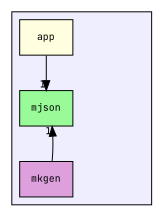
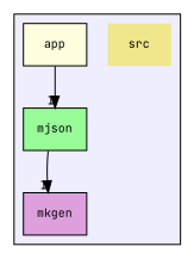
  digraph {
    compound=true
    fontname="JetBrains Mono"
    node [fontname="JetBrains Mono" fontsize=10 shape=box style=filled]
    edge [fontname="JetBrains Mono" headlabel=1 labeldistance=1.5 labelfontname=Helvetica labelfontsize=10]
+   n1 [fillcolor=khaki label=src shape=plaintext]
    n2 [fillcolor=lightyellow label=app]
    n3 [fillcolor=palegreen label=mjson]
    n4 [fillcolor=plum label=mkgen]
    subgraph cluster_1 {
      bgcolor="#eeeeff"
      pencolor=black
+     n1
      n2
      n3
      n4
    }
    n2 -> n3
-   n4 -> n3
+   n3 -> n4
  }
